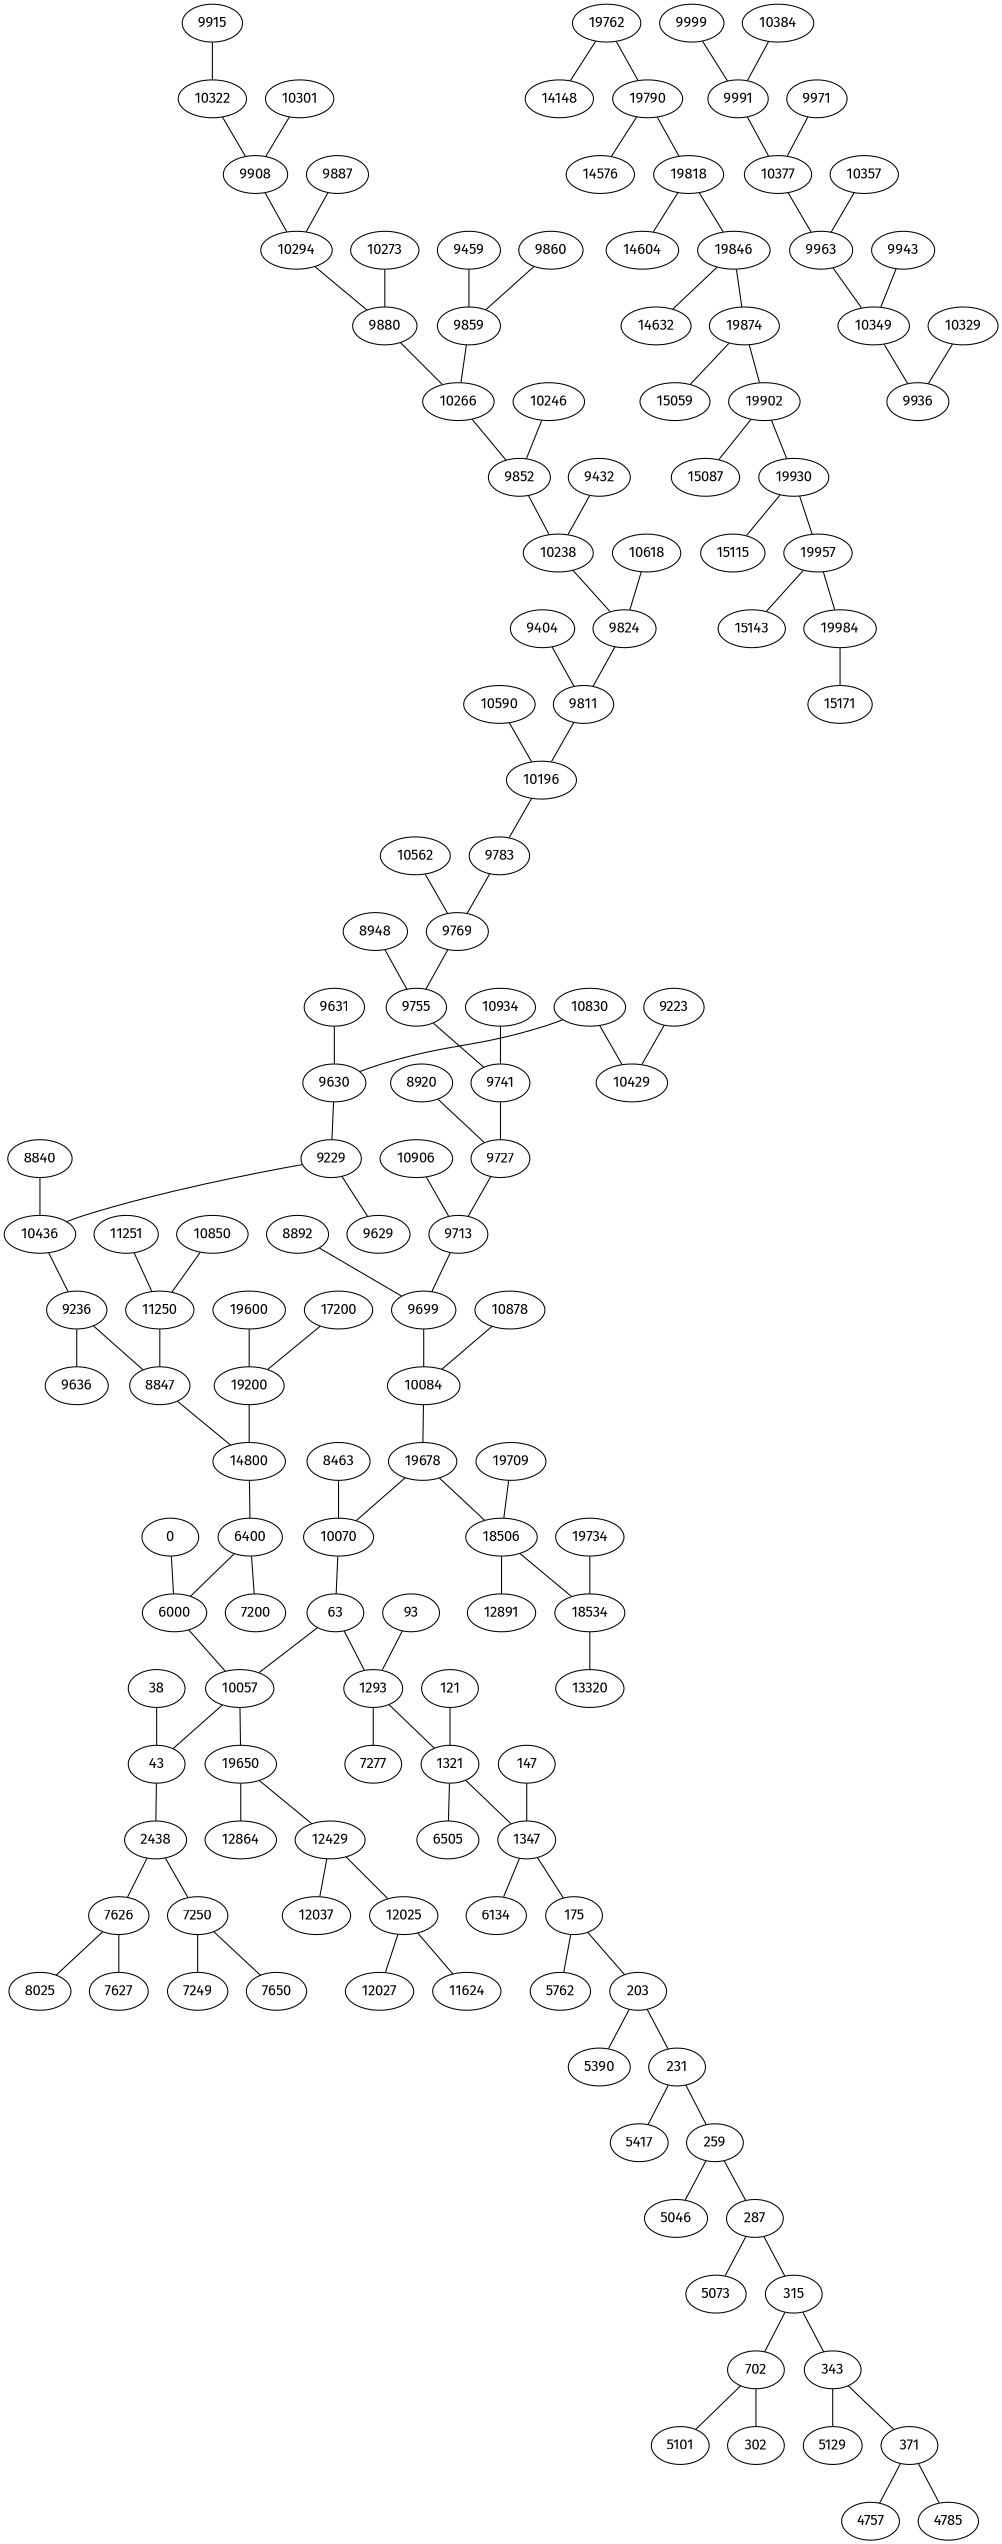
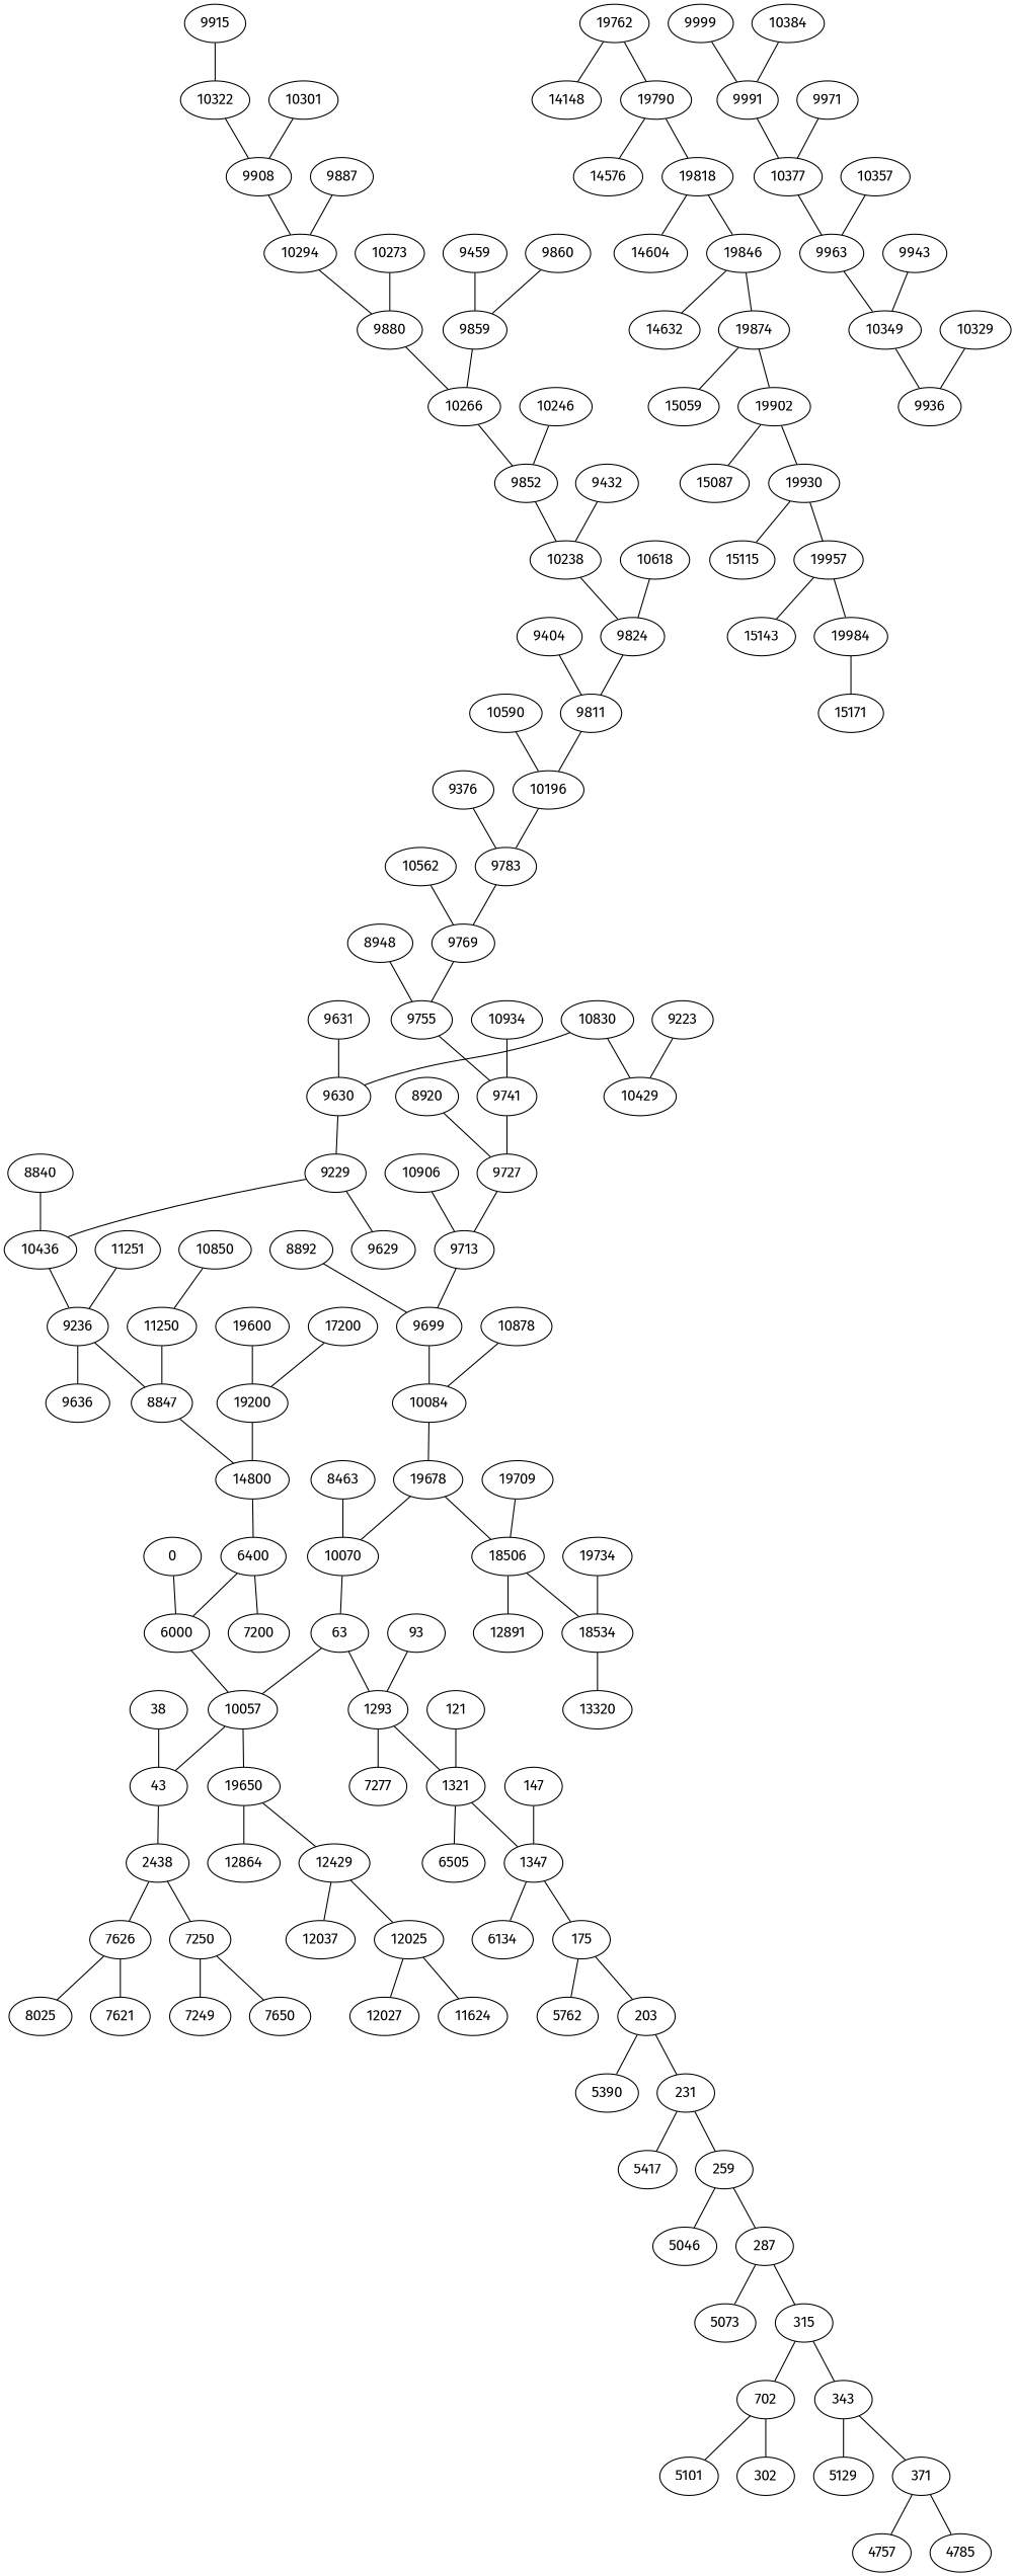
  graph {
    fontname="Fira Sans"
    node [fontname="Fira Sans"]
    edge [fontname="Fira Sans"]
    7626
    8025
-   7627
+   7627 [label=7621]
    12429
    12037
    12025
    12027
    11624
    7250
    7249
    7650
    19650
    12864
    18506
    12891
    18534
    13320
    1293
    7277
    1321
    6505
    1347
    6134
    175
    19762
    14148
    19790
    5762
    203
    14576
    19818
    5390
    231
    14604
    19846
    5417
    259
    14632
    19874
    5046
    287
    15059
    19902
    5073
    315
    15087
    19930
    702
    343
    15115
    19957
    5101
    302
    15143
    19984
    5129
    371
    4757
    4785
    15171
    6400
    7200
    6000
    10057
    9236
    9636
    8847
    14800
    9229
    9629
    10436
    9223
    10429
    9630
    10830
    9631
    8840
    11251
    11250
    10850
    8892
    9699
    10084
    19678
    10906
    9713
    8463
    10070
    63
    10878
    8920
    9727
    10934
    9741
    8948
    9755
    10562
    9769
+   9376
    9783
    9999
    9991
    10377
    9963
    10590
    10196
    9404
    9811
    9915
    10322
    9908
    10294
    10301
    9880
    9887
    10266
    10329
    9936
    9943
    10349
    10273
    9852
    9432
    10238
    9824
    9971
    10618
    10357
    9459
    9859
    9860
    10384
    10246
    19600
    19200
    17200
    0
    43
    93
    19709
    121
    19734
    147
    38
    2438
    7626 -- 8025
    7626 -- 7627
    12429 -- 12037
    12429 -- 12025
    12025 -- 12027
    12025 -- 11624
    7250 -- 7249
    7250 -- 7650
    19650 -- 12429
    19650 -- 12864
    18506 -- 12891
    18506 -- 18534
    18534 -- 13320
    1293 -- 7277
    1293 -- 1321
    1321 -- 6505
    1321 -- 1347
    1347 -- 6134
    1347 -- 175
    175 -- 5762
    175 -- 203
    19762 -- 14148
    19762 -- 19790
    19790 -- 14576
    19790 -- 19818
    203 -- 5390
    203 -- 231
    19818 -- 14604
    19818 -- 19846
    231 -- 5417
    231 -- 259
    19846 -- 14632
    19846 -- 19874
    259 -- 5046
    259 -- 287
    19874 -- 15059
    19874 -- 19902
    287 -- 5073
    287 -- 315
    19902 -- 15087
    19902 -- 19930
    315 -- 702
    315 -- 343
    19930 -- 15115
    19930 -- 19957
    702 -- 5101
    702 -- 302
    343 -- 5129
    343 -- 371
    19957 -- 15143
    19957 -- 19984
    19984 -- 15171
    371 -- 4757
    371 -- 4785
    6400 -- 7200
    6400 -- 6000
    6000 -- 10057
    10057 -- 19650
    10057 -- 43
    9236 -- 9636
    9236 -- 8847
    8847 -- 14800
    14800 -- 6400
    9229 -- 9629
    9229 -- 10436
    10436 -- 9236
    9223 -- 10429
    9630 -- 9229
    10830 -- 10429
    10830 -- 9630
    9631 -- 9630
    8840 -- 10436
-   11251 -- 11250
+   11251 -- 9236
    11250 -- 8847
    10850 -- 11250
    8892 -- 9699
    9699 -- 10084
    10084 -- 19678
    19678 -- 18506
    19678 -- 10070
    10906 -- 9713
    9713 -- 9699
    8463 -- 10070
    10070 -- 63
    63 -- 1293
    63 -- 10057
    10878 -- 10084
    8920 -- 9727
    9727 -- 9713
    10934 -- 9741
    9741 -- 9727
    8948 -- 9755
    9755 -- 9741
    10562 -- 9769
    9769 -- 9755
+   9376 -- 9783
    9783 -- 9769
    9999 -- 9991
    9991 -- 10377
    10377 -- 9963
    9963 -- 10349
    10590 -- 10196
    10196 -- 9783
    9404 -- 9811
    9811 -- 10196
    9915 -- 10322
    10322 -- 9908
    9908 -- 10294
    10294 -- 9880
    10301 -- 9908
    9880 -- 10266
    9887 -- 10294
    10266 -- 9852
    10329 -- 9936
    9943 -- 10349
    10349 -- 9936
    10273 -- 9880
    9852 -- 10238
    9432 -- 10238
    10238 -- 9824
    9824 -- 9811
    9971 -- 10377
    10618 -- 9824
    10357 -- 9963
    9459 -- 9859
    9859 -- 10266
    9860 -- 9859
    10384 -- 9991
    10246 -- 9852
    19600 -- 19200
    19200 -- 14800
    17200 -- 19200
    0 -- 6000
    43 -- 2438
    93 -- 1293
    19709 -- 18506
    121 -- 1321
    19734 -- 18534
    147 -- 1347
    38 -- 43
    2438 -- 7626
    2438 -- 7250
  }
